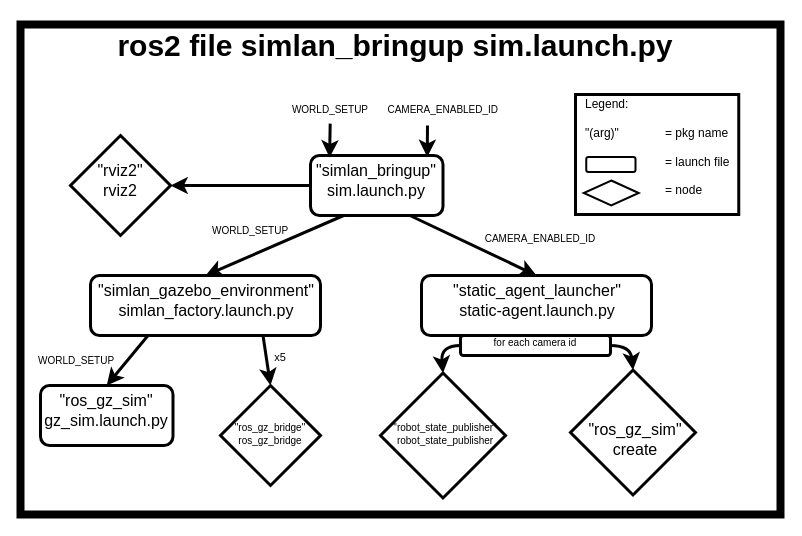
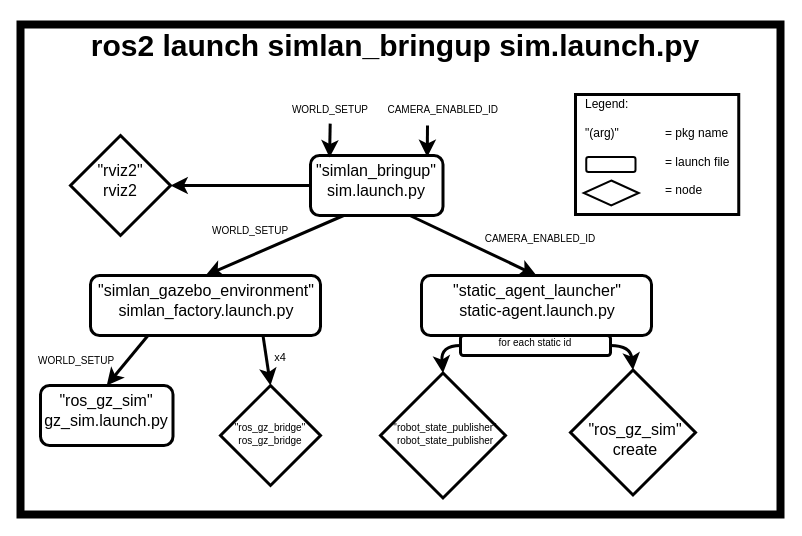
  <mxCell id="0" />
  <mxCell id="1" parent="0" />
  <mxCell id="2" value="" style="rounded=0;whiteSpace=wrap;html=1;fillColor=light-dark(#FFFFFF,#FFFFFF);strokeColor=light-dark(#000000,#000000);strokeWidth=8;" parent="1" vertex="1"><mxGeometry x="20" y="24" width="760" height="490" as="geometry" /></mxCell>
- <mxCell id="3" value="&lt;h1&gt;&lt;font style=&quot;color: light-dark(rgb(0, 0, 0), rgb(0, 0, 0)); font-size: 30px;&quot;&gt;ros2 file simlan_bringup sim.launch.py&lt;/font&gt;&lt;font style=&quot;color: light-dark(rgb(0, 0, 0), rgb(0, 0, 0)); font-size: 29px;&quot;&gt; &lt;/font&gt;&lt;/h1&gt;" style="text;html=1;align=center;verticalAlign=middle;whiteSpace=wrap;rounded=0;fontSize=16;" parent="1" vertex="1"><mxGeometry x="70" y="20" width="650" height="50" as="geometry" /></mxCell>
+ <mxCell id="3" value="&lt;h1&gt;&lt;font style=&quot;color: light-dark(rgb(0, 0, 0), rgb(0, 0, 0)); font-size: 30px;&quot;&gt;ros2 launch simlan_bringup sim.launch.py&lt;/font&gt;&lt;font style=&quot;color: light-dark(rgb(0, 0, 0), rgb(0, 0, 0)); font-size: 29px;&quot;&gt; &lt;/font&gt;&lt;/h1&gt;" style="text;html=1;align=center;verticalAlign=middle;whiteSpace=wrap;rounded=0;fontSize=16;" parent="1" vertex="1"><mxGeometry x="70" y="20" width="650" height="50" as="geometry" /></mxCell>
  <mxCell id="4" value="" style="rounded=1;whiteSpace=wrap;html=1;fillColor=none;strokeColor=light-dark(#000000,#000000);strokeWidth=3;" parent="1" vertex="1"><mxGeometry x="310" y="155" width="132.5" height="60" as="geometry" /></mxCell>
  <mxCell id="5" value="&lt;div align=&quot;center&quot;&gt;&lt;span style=&quot;color: light-dark(rgb(0, 0, 0), rgb(0, 0, 0));&quot;&gt;&quot;simlan_bringup&quot;&lt;/span&gt;&lt;/div&gt;&lt;div align=&quot;center&quot;&gt;&lt;span style=&quot;color: light-dark(rgb(0, 0, 0), rgb(0, 0, 0));&quot;&gt;sim.launch.py&lt;/span&gt;&lt;/div&gt;" style="text;strokeColor=none;fillColor=none;html=1;align=center;verticalAlign=middle;whiteSpace=wrap;rounded=0;fontSize=16;" parent="1" vertex="1"><mxGeometry x="316.25" y="165" width="120" height="30" as="geometry" /></mxCell>
  <mxCell id="6" value="" style="rhombus;whiteSpace=wrap;html=1;fillColor=none;strokeColor=light-dark(#000000,#000000);strokeWidth=3;" parent="1" vertex="1"><mxGeometry x="70" y="135" width="100" height="100" as="geometry" /></mxCell>
  <mxCell id="7" value="&lt;div&gt;&lt;span style=&quot;color: light-dark(rgb(0, 0, 0), rgb(0, 0, 0));&quot;&gt;&quot;rviz2&quot;&lt;/span&gt;&lt;/div&gt;&lt;div&gt;&lt;span style=&quot;color: light-dark(rgb(0, 0, 0), rgb(0, 0, 0));&quot;&gt;rviz2&lt;/span&gt;&lt;/div&gt;" style="text;strokeColor=none;fillColor=none;html=1;align=center;verticalAlign=middle;whiteSpace=wrap;rounded=0;fontSize=16;" parent="1" vertex="1"><mxGeometry x="60" y="165" width="120" height="30" as="geometry" /></mxCell>
  <mxCell id="8" value="" style="endArrow=classic;html=1;rounded=0;fontSize=12;startSize=8;endSize=8;curved=1;strokeColor=light-dark(#000000,#000000);exitX=0;exitY=0.5;exitDx=0;exitDy=0;strokeWidth=3;" parent="1" source="4" edge="1"><mxGeometry width="50" height="50" relative="1" as="geometry"><mxPoint x="380" y="245" as="sourcePoint" /><mxPoint x="170" y="185" as="targetPoint" /></mxGeometry></mxCell>
  <mxCell id="9" value="" style="rounded=1;whiteSpace=wrap;html=1;fillColor=none;strokeColor=light-dark(#000000,#000000);strokeWidth=3;" parent="1" vertex="1"><mxGeometry x="90" y="275" width="230" height="60" as="geometry" /></mxCell>
  <mxCell id="10" value="&lt;div align=&quot;center&quot;&gt;&lt;span style=&quot;color: light-dark(rgb(0, 0, 0), rgb(0, 0, 0));&quot;&gt;&quot;simlan_gazebo_environment&quot;&lt;/span&gt;&lt;/div&gt;&lt;div align=&quot;center&quot;&gt;&lt;span style=&quot;color: light-dark(rgb(0, 0, 0), rgb(0, 0, 0));&quot;&gt;simlan_factory.launch.py&lt;/span&gt;&lt;/div&gt;" style="text;strokeColor=none;fillColor=none;html=1;align=center;verticalAlign=middle;whiteSpace=wrap;rounded=0;fontSize=16;" parent="1" vertex="1"><mxGeometry x="146.25" y="285" width="120" height="30" as="geometry" /></mxCell>
  <mxCell id="11" value="" style="endArrow=classic;html=1;rounded=0;fontSize=12;startSize=8;endSize=8;curved=1;strokeColor=light-dark(#000000,#000000);entryX=0.5;entryY=0;entryDx=0;entryDy=0;exitX=0.25;exitY=1;exitDx=0;exitDy=0;strokeWidth=3;" parent="1" source="4" target="9" edge="1"><mxGeometry width="50" height="50" relative="1" as="geometry"><mxPoint x="540" y="245" as="sourcePoint" /><mxPoint x="667" y="245" as="targetPoint" /></mxGeometry></mxCell>
  <mxCell id="12" value="" style="rounded=1;whiteSpace=wrap;html=1;fillColor=none;strokeColor=light-dark(#000000,#000000);strokeWidth=3;" parent="1" vertex="1"><mxGeometry x="40" y="385" width="132.5" height="60" as="geometry" /></mxCell>
  <mxCell id="13" value="&lt;div align=&quot;center&quot;&gt;&lt;span style=&quot;color: light-dark(rgb(0, 0, 0), rgb(0, 0, 0));&quot;&gt;&quot;ros_gz_sim&quot;&lt;/span&gt;&lt;/div&gt;&lt;div align=&quot;center&quot;&gt;&lt;span style=&quot;color: light-dark(rgb(0, 0, 0), rgb(0, 0, 0));&quot;&gt;gz_sim.launch.py&lt;/span&gt;&lt;/div&gt;" style="text;strokeColor=none;fillColor=none;html=1;align=center;verticalAlign=middle;whiteSpace=wrap;rounded=0;fontSize=16;" parent="1" vertex="1"><mxGeometry x="46.25" y="395" width="120" height="30" as="geometry" /></mxCell>
  <mxCell id="14" value="" style="endArrow=classic;html=1;rounded=0;fontSize=12;startSize=8;endSize=8;curved=1;strokeColor=light-dark(#000000,#000000);entryX=0.5;entryY=0;entryDx=0;entryDy=0;exitX=0.25;exitY=1;exitDx=0;exitDy=0;strokeWidth=3;" parent="1" source="9" target="12" edge="1"><mxGeometry width="50" height="50" relative="1" as="geometry"><mxPoint x="348" y="275" as="sourcePoint" /><mxPoint x="210" y="315" as="targetPoint" /></mxGeometry></mxCell>
  <mxCell id="15" value="" style="rhombus;whiteSpace=wrap;html=1;fillColor=none;strokeColor=light-dark(#000000,#000000);strokeWidth=3;" parent="1" vertex="1"><mxGeometry x="220" y="385" width="100" height="100" as="geometry" /></mxCell>
  <mxCell id="16" value="&lt;div style=&quot;line-height: 80%;&quot;&gt;&lt;div&gt;&lt;font style=&quot;line-height: 80%; font-size: 10px;&quot;&gt;&lt;span style=&quot;color: light-dark(rgb(0, 0, 0), rgb(0, 0, 0));&quot;&gt;&quot;ros_gz_bridge&quot;&lt;/span&gt;&lt;/font&gt;&lt;/div&gt;&lt;div&gt;&lt;font style=&quot;line-height: 80%; font-size: 10px;&quot;&gt;&lt;span style=&quot;color: light-dark(rgb(0, 0, 0), rgb(0, 0, 0));&quot;&gt;ros_gz_bridge&lt;/span&gt;&lt;/font&gt;&lt;/div&gt;&lt;/div&gt;" style="text;strokeColor=none;fillColor=none;html=1;align=center;verticalAlign=middle;whiteSpace=wrap;rounded=0;fontSize=16;" parent="1" vertex="1"><mxGeometry x="210" y="412" width="120" height="40" as="geometry" /></mxCell>
- <mxCell id="17" value="&lt;div&gt;&lt;font style=&quot;font-size: 11px;&quot;&gt;&lt;span style=&quot;color: light-dark(rgb(0, 0, 0), rgb(0, 0, 0));&quot;&gt;x5&lt;/span&gt;&lt;/font&gt;&lt;/div&gt;" style="text;strokeColor=none;fillColor=none;html=1;align=center;verticalAlign=middle;whiteSpace=wrap;rounded=0;fontSize=16;" parent="1" vertex="1"><mxGeometry x="220" y="335" width="120" height="40" as="geometry" /></mxCell>
+ <mxCell id="17" value="&lt;div&gt;&lt;font style=&quot;font-size: 11px;&quot;&gt;&lt;span style=&quot;color: light-dark(rgb(0, 0, 0), rgb(0, 0, 0));&quot;&gt;x4&lt;/span&gt;&lt;/font&gt;&lt;/div&gt;" style="text;strokeColor=none;fillColor=none;html=1;align=center;verticalAlign=middle;whiteSpace=wrap;rounded=0;fontSize=16;" parent="1" vertex="1"><mxGeometry x="220" y="335" width="120" height="40" as="geometry" /></mxCell>
  <mxCell id="18" value="" style="endArrow=classic;html=1;rounded=0;fontSize=12;startSize=8;endSize=8;curved=1;strokeColor=light-dark(#000000,#000000);entryX=0.5;entryY=0;entryDx=0;entryDy=0;exitX=0.75;exitY=1;exitDx=0;exitDy=0;strokeWidth=3;" parent="1" source="9" target="15" edge="1"><mxGeometry width="50" height="50" relative="1" as="geometry"><mxPoint x="172" y="345" as="sourcePoint" /><mxPoint x="130" y="395" as="targetPoint" /></mxGeometry></mxCell>
  <mxCell id="19" value="" style="rounded=1;whiteSpace=wrap;html=1;fillColor=none;strokeColor=light-dark(#000000,#000000);strokeWidth=3;" parent="1" vertex="1"><mxGeometry x="421" y="275" width="230" height="60" as="geometry" /></mxCell>
  <mxCell id="20" value="&lt;div align=&quot;center&quot;&gt;&lt;span style=&quot;color: light-dark(rgb(0, 0, 0), rgb(0, 0, 0));&quot;&gt;&quot;static_agent_launcher&quot;&lt;/span&gt;&lt;/div&gt;&lt;div align=&quot;center&quot;&gt;&lt;span style=&quot;color: light-dark(rgb(0, 0, 0), rgb(0, 0, 0));&quot;&gt;static-agent.launch.py&lt;/span&gt;&lt;/div&gt;" style="text;strokeColor=none;fillColor=none;html=1;align=center;verticalAlign=middle;whiteSpace=wrap;rounded=0;fontSize=16;" parent="1" vertex="1"><mxGeometry x="477.25" y="285" width="120" height="30" as="geometry" /></mxCell>
  <mxCell id="21" value="" style="endArrow=classic;html=1;rounded=0;fontSize=12;startSize=8;endSize=8;curved=1;strokeColor=light-dark(#000000,#000000);entryX=0.5;entryY=0;entryDx=0;entryDy=0;exitX=0.75;exitY=1;exitDx=0;exitDy=0;strokeWidth=3;" parent="1" source="4" target="19" edge="1"><mxGeometry width="50" height="50" relative="1" as="geometry"><mxPoint x="418" y="255" as="sourcePoint" /><mxPoint x="280" y="295" as="targetPoint" /></mxGeometry></mxCell>
  <mxCell id="22" value="" style="rhombus;whiteSpace=wrap;html=1;fillColor=none;strokeColor=light-dark(#000000,#000000);strokeWidth=3;" parent="1" vertex="1"><mxGeometry x="380" y="372.5" width="125" height="125" as="geometry" /></mxCell>
  <mxCell id="23" value="&lt;div style=&quot;line-height: 80%;&quot;&gt;&lt;div&gt;&lt;font style=&quot;line-height: 80%; font-size: 10px;&quot;&gt;&lt;span style=&quot;color: light-dark(rgb(0, 0, 0), rgb(0, 0, 0));&quot;&gt;&quot;robot_state_publisher&quot;&lt;/span&gt;&lt;/font&gt;&lt;/div&gt;&lt;div&gt;&lt;font style=&quot;line-height: 80%; font-size: 10px;&quot;&gt;&lt;span style=&quot;color: light-dark(rgb(0, 0, 0), rgb(0, 0, 0));&quot;&gt;robot_state_publisher&lt;/span&gt;&lt;/font&gt;&lt;/div&gt;&lt;/div&gt;" style="text;strokeColor=none;fillColor=none;html=1;align=center;verticalAlign=middle;whiteSpace=wrap;rounded=0;fontSize=16;" parent="1" vertex="1"><mxGeometry x="385" y="412" width="120" height="40" as="geometry" /></mxCell>
  <mxCell id="24" value="" style="rhombus;whiteSpace=wrap;html=1;fillColor=none;strokeColor=light-dark(#000000,#000000);strokeWidth=3;" parent="1" vertex="1"><mxGeometry x="570" y="369.5" width="125" height="125" as="geometry" /></mxCell>
  <mxCell id="25" value="&lt;div&gt;&lt;div&gt;&lt;font&gt;&lt;span style=&quot;color: light-dark(rgb(0, 0, 0), rgb(0, 0, 0));&quot;&gt;&quot;ros_gz_sim&quot;&lt;/span&gt;&lt;/font&gt;&lt;/div&gt;&lt;div&gt;&lt;font&gt;&lt;span style=&quot;color: light-dark(rgb(0, 0, 0), rgb(0, 0, 0));&quot;&gt;create&lt;/span&gt;&lt;/font&gt;&lt;/div&gt;&lt;/div&gt;" style="text;strokeColor=none;fillColor=none;html=1;align=center;verticalAlign=middle;whiteSpace=wrap;rounded=0;fontSize=16;" parent="1" vertex="1"><mxGeometry x="575" y="419" width="120" height="40" as="geometry" /></mxCell>
  <mxCell id="26" value="" style="endArrow=classic;html=1;rounded=0;fontSize=12;startSize=8;endSize=8;curved=1;strokeColor=light-dark(#000000,#000000);entryX=0.5;entryY=0;entryDx=0;entryDy=0;exitX=0;exitY=0.5;exitDx=0;exitDy=0;strokeWidth=3;" parent="1" source="30" target="22" edge="1"><mxGeometry width="50" height="50" relative="1" as="geometry"><mxPoint x="505" y="395" as="sourcePoint" /><mxPoint x="512" y="445" as="targetPoint" /><Array as="points"><mxPoint x="440" y="345" /></Array></mxGeometry></mxCell>
  <mxCell id="27" value="" style="endArrow=classic;html=1;rounded=0;fontSize=12;startSize=8;endSize=8;curved=1;strokeColor=light-dark(#000000,#000000);entryX=0.5;entryY=0;entryDx=0;entryDy=0;exitX=1;exitY=0.5;exitDx=0;exitDy=0;strokeWidth=3;" parent="1" source="30" target="24" edge="1"><mxGeometry width="50" height="50" relative="1" as="geometry"><mxPoint x="525" y="375" as="sourcePoint" /><mxPoint x="532" y="425" as="targetPoint" /><Array as="points"><mxPoint x="630" y="345" /></Array></mxGeometry></mxCell>
  <mxCell id="28" value="&lt;font style=&quot;font-size: 10px;&quot;&gt;&lt;span style=&quot;color: light-dark(rgb(0, 0, 0), rgb(0, 0, 0));&quot;&gt;CAMERA_ENABLED_ID&lt;/span&gt;&lt;/font&gt;" style="text;html=1;whiteSpace=wrap;strokeColor=none;fillColor=none;align=center;verticalAlign=middle;rounded=0;rotation=0;" vertex="1" parent="1"><mxGeometry x="510" y="223" width="60" height="30" as="geometry" /></mxCell>
  <mxCell id="29" value="&lt;font style=&quot;font-size: 10px;&quot;&gt;&lt;span style=&quot;color: light-dark(rgb(0, 0, 0), rgb(0, 0, 0));&quot;&gt;WORLD_SETUP&lt;/span&gt;&lt;/font&gt;" style="text;html=1;whiteSpace=wrap;strokeColor=none;fillColor=none;align=center;verticalAlign=middle;rounded=0;rotation=0;" vertex="1" parent="1"><mxGeometry x="219.999" y="215.003" width="60" height="30" as="geometry" /></mxCell>
  <mxCell id="30" value="" style="rounded=1;whiteSpace=wrap;html=1;fillColor=none;strokeColor=light-dark(#000000,#000000);strokeWidth=3;" vertex="1" parent="1"><mxGeometry x="460" y="335" width="150" height="20" as="geometry" /></mxCell>
- <mxCell id="31" value="&lt;span style=&quot;color: light-dark(rgb(0, 0, 0), rgb(0, 0, 0));&quot;&gt;&lt;font style=&quot;font-size: 10px;&quot;&gt;&lt;span style=&quot;color: light-dark(rgb(0, 0, 0), rgb(0, 0, 0));&quot;&gt;for&lt;/span&gt;&amp;nbsp;each camera id&lt;/font&gt;&lt;/span&gt;" style="text;strokeColor=none;fillColor=none;html=1;align=center;verticalAlign=middle;whiteSpace=wrap;rounded=0;fontSize=16;" vertex="1" parent="1"><mxGeometry x="475.25" y="324.5" width="120" height="30" as="geometry" /></mxCell>
+ <mxCell id="31" value="&lt;span style=&quot;color: light-dark(rgb(0, 0, 0), rgb(0, 0, 0));&quot;&gt;&lt;font style=&quot;font-size: 10px;&quot;&gt;&lt;span style=&quot;color: light-dark(rgb(0, 0, 0), rgb(0, 0, 0));&quot;&gt;for&lt;/span&gt;&amp;nbsp;each static id&lt;/font&gt;&lt;/span&gt;" style="text;strokeColor=none;fillColor=none;html=1;align=center;verticalAlign=middle;whiteSpace=wrap;rounded=0;fontSize=16;" vertex="1" parent="1"><mxGeometry x="475.25" y="324.5" width="120" height="30" as="geometry" /></mxCell>
  <mxCell id="32" value="&lt;font style=&quot;font-size: 10px;&quot;&gt;&lt;span style=&quot;color: light-dark(rgb(0, 0, 0), rgb(0, 0, 0));&quot;&gt;WORLD_SETUP&amp;nbsp; &amp;nbsp; &amp;nbsp; &amp;nbsp;CAMERA_ENABLED_ID&lt;/span&gt;&lt;/font&gt;" style="text;html=1;whiteSpace=wrap;strokeColor=none;fillColor=none;align=center;verticalAlign=middle;rounded=0;rotation=0;" vertex="1" parent="1"><mxGeometry x="290" y="94" width="210" height="30" as="geometry" /></mxCell>
  <mxCell id="33" value="" style="endArrow=classic;html=1;rounded=0;fontSize=12;startSize=8;endSize=8;curved=1;strokeColor=light-dark(#000000,#000000);entryX=0.144;entryY=0.032;entryDx=0;entryDy=0;exitX=0.189;exitY=0.97;exitDx=0;exitDy=0;strokeWidth=3;exitPerimeter=0;entryPerimeter=0;" edge="1" parent="1" source="32" target="4"><mxGeometry width="50" height="50" relative="1" as="geometry"><mxPoint x="418" y="134" as="sourcePoint" /><mxPoint x="280" y="194" as="targetPoint" /></mxGeometry></mxCell>
  <mxCell id="34" value="" style="endArrow=classic;html=1;rounded=0;fontSize=12;startSize=8;endSize=8;curved=1;strokeColor=light-dark(#000000,#000000);entryX=0.881;entryY=0.024;entryDx=0;entryDy=0;strokeWidth=3;entryPerimeter=0;" edge="1" parent="1" target="4"><mxGeometry width="50" height="50" relative="1" as="geometry"><mxPoint x="427" y="125" as="sourcePoint" /><mxPoint x="442" y="135" as="targetPoint" /></mxGeometry></mxCell>
  <mxCell id="35" value="&lt;font style=&quot;font-size: 10px;&quot;&gt;&lt;span style=&quot;color: light-dark(rgb(0, 0, 0), rgb(0, 0, 0));&quot;&gt;WORLD_SETUP&lt;/span&gt;&lt;/font&gt;" style="text;html=1;whiteSpace=wrap;strokeColor=none;fillColor=none;align=center;verticalAlign=middle;rounded=0;rotation=0;" vertex="1" parent="1"><mxGeometry x="46.249" y="345.003" width="60" height="30" as="geometry" /></mxCell>
  <mxCell id="36" value="" style="rounded=0;whiteSpace=wrap;html=1;fillColor=none;strokeColor=light-dark(#000000,#000000);strokeWidth=3;" vertex="1" parent="1"><mxGeometry x="575" y="94" width="163.25" height="120" as="geometry" /></mxCell>
  <mxCell id="37" value="&lt;div align=&quot;left&quot;&gt;&lt;span style=&quot;color: light-dark(rgb(0, 0, 0), rgb(0, 0, 0));&quot;&gt;Legend:&lt;/span&gt;&lt;/div&gt;&lt;div align=&quot;left&quot;&gt;&lt;span style=&quot;color: light-dark(rgb(0, 0, 0), rgb(0, 0, 0));&quot;&gt;&lt;br&gt;&lt;/span&gt;&lt;/div&gt;&lt;div align=&quot;left&quot;&gt;&lt;span style=&quot;color: light-dark(rgb(0, 0, 0), rgb(0, 0, 0));&quot;&gt;&lt;span style=&quot;white-space: pre;&quot;&gt;&quot;(arg)&quot;&lt;/span&gt;&lt;span style=&quot;white-space: pre;&quot;&gt;&#09;&lt;span style=&quot;white-space: pre;&quot;&gt;&#09;&lt;/span&gt;&lt;/span&gt;= pkg name&lt;/span&gt;&lt;/div&gt;&lt;div align=&quot;left&quot;&gt;&lt;span style=&quot;color: light-dark(rgb(0, 0, 0), rgb(0, 0, 0));&quot;&gt;&lt;br&gt;&lt;/span&gt;&lt;/div&gt;&lt;div align=&quot;left&quot;&gt;&lt;span style=&quot;color: light-dark(rgb(0, 0, 0), rgb(0, 0, 0));&quot;&gt;&lt;span style=&quot;white-space: pre;&quot;&gt;&#09;&lt;/span&gt;&lt;span style=&quot;white-space: pre;&quot;&gt;&#09;&lt;span style=&quot;white-space: pre;&quot;&gt;&#09;&lt;/span&gt;&lt;/span&gt;= launch file&lt;/span&gt;&lt;/div&gt;&lt;div align=&quot;left&quot;&gt;&lt;span style=&quot;color: light-dark(rgb(0, 0, 0), rgb(0, 0, 0));&quot;&gt;&lt;br&gt;&lt;/span&gt;&lt;/div&gt;&lt;div align=&quot;left&quot;&gt;&lt;span style=&quot;color: light-dark(rgb(0, 0, 0), rgb(0, 0, 0));&quot;&gt;&lt;span style=&quot;white-space: pre;&quot;&gt;&#09;&lt;/span&gt;&lt;span style=&quot;white-space: pre;&quot;&gt;&#09;&lt;/span&gt;&lt;span style=&quot;white-space: pre;&quot;&gt;&#09;&lt;/span&gt;= node&lt;/span&gt;&lt;/div&gt;" style="text;html=1;whiteSpace=wrap;strokeColor=none;fillColor=none;align=left;verticalAlign=middle;rounded=0;" vertex="1" parent="1"><mxGeometry x="583.25" y="112" width="149" height="70" as="geometry" /></mxCell>
  <mxCell id="38" value="" style="rounded=1;whiteSpace=wrap;html=1;fillColor=none;strokeColor=light-dark(#000000,#000000);strokeWidth=2;" vertex="1" parent="1"><mxGeometry x="585.75" y="156.5" width="49.25" height="15" as="geometry" /></mxCell>
  <mxCell id="39" value="" style="rhombus;whiteSpace=wrap;html=1;fillColor=none;strokeColor=light-dark(#000000,#000000);strokeWidth=2;" vertex="1" parent="1"><mxGeometry x="583.25" y="180" width="55" height="25" as="geometry" /></mxCell>
